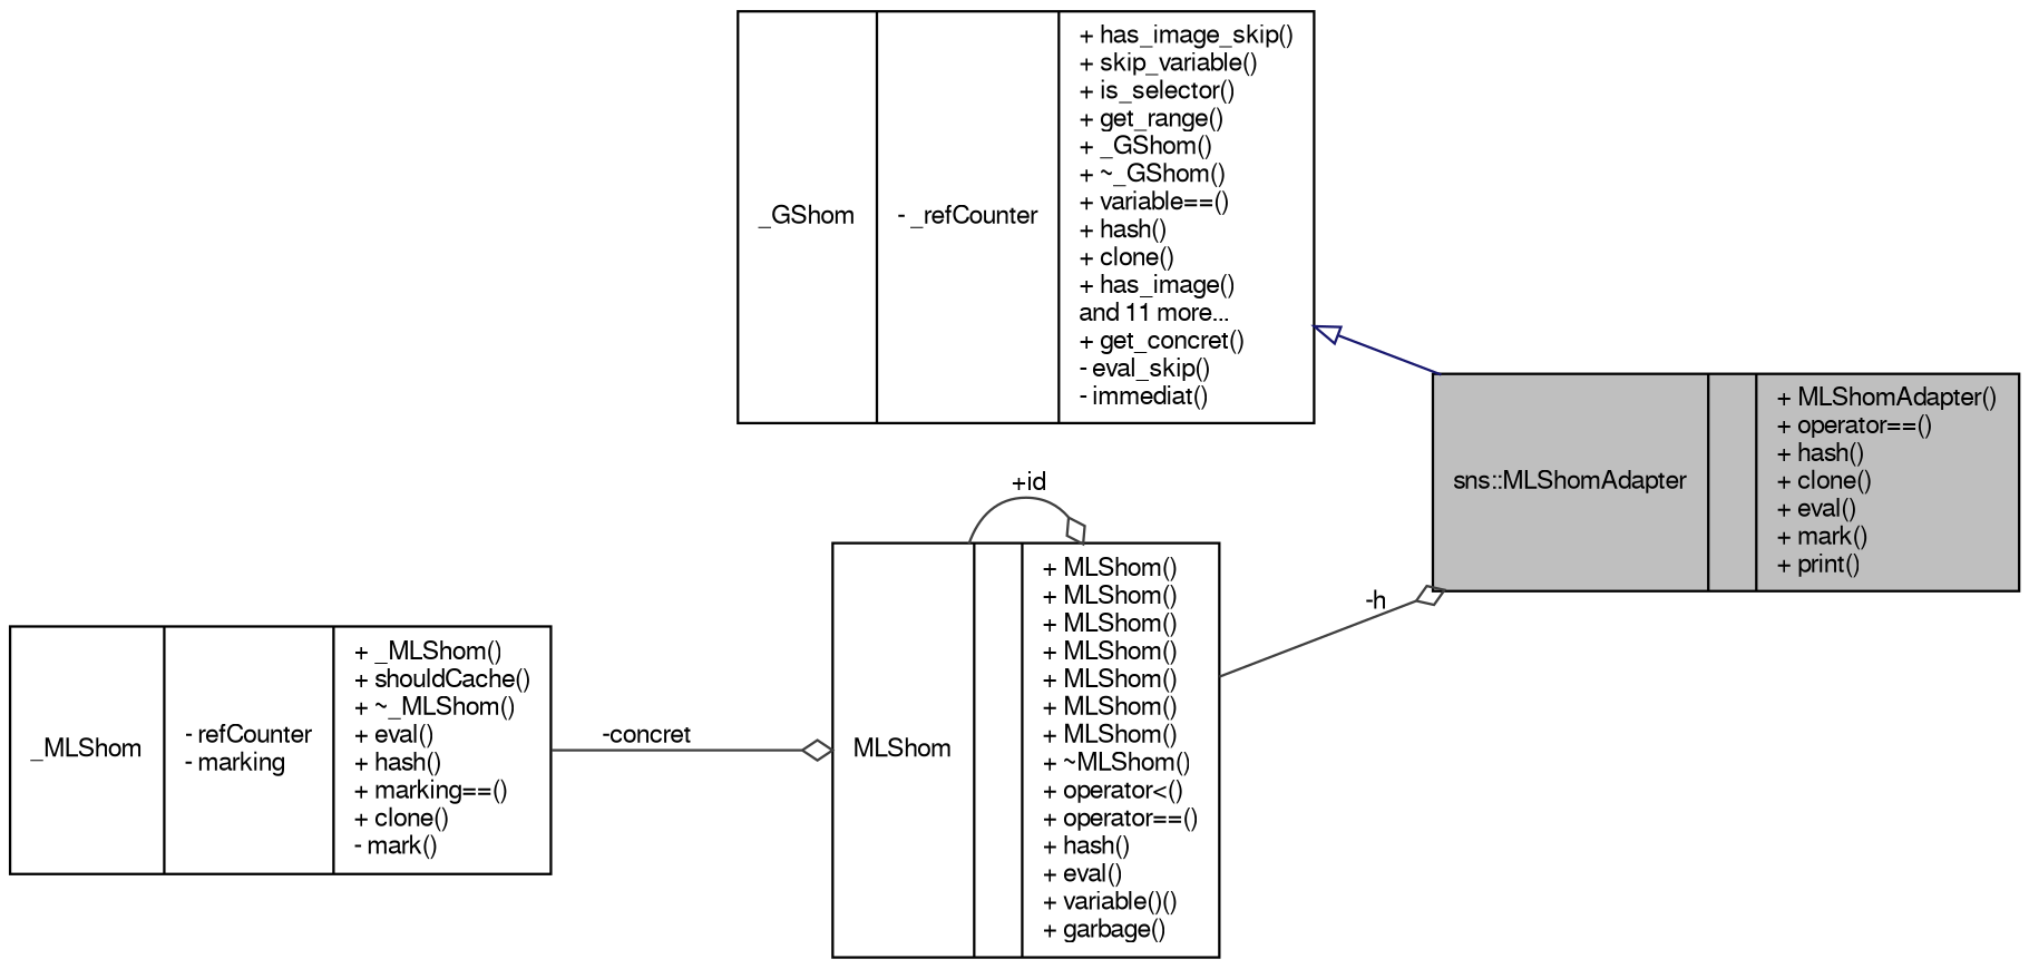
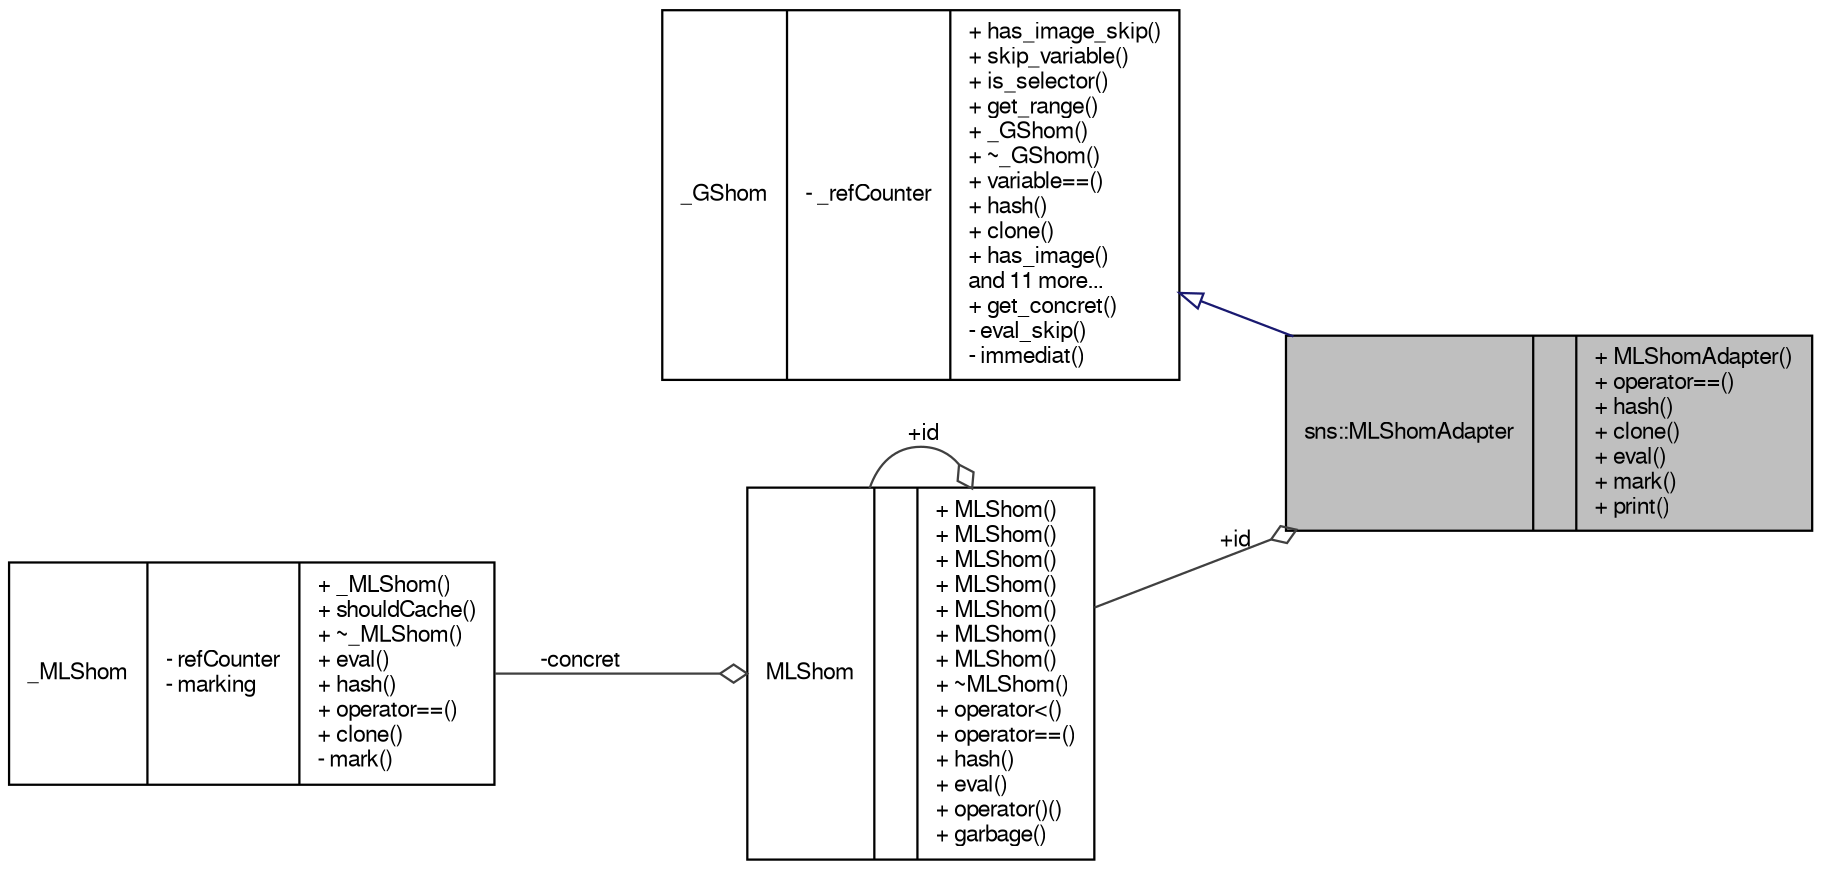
  digraph {
    rankdir=LR
    node [color=black fillcolor=white fontname=FreeSans fontsize=10 shape=record style=filled]
    edge [color=grey25 fontname=FreeSans fontsize=10 labelfontname=FreeSans labelfontsize=10 style=solid arrowhead=odiamond]
    n1 [fillcolor=grey75 fontcolor=black height=0.2 label="{sns::MLShomAdapter\n||+ MLShomAdapter()\l+ operator==()\l+ hash()\l+ clone()\l+ eval()\l+ mark()\l+ print()\l}" width=0.4]
    n2 [height=0.2 label="{_GShom\n|- _refCounter\l|+ has_image_skip()\l+ skip_variable()\l+ is_selector()\l+ get_range()\l+ _GShom()\l+ ~_GShom()\l+ variable==()\l+ hash()\l+ clone()\l+ has_image()\land 11 more...\l+ get_concret()\l- eval_skip()\l- immediat()\l}" width=0.4]
-   n3 [height=0.2 label="{MLShom\n||+ MLShom()\l+ MLShom()\l+ MLShom()\l+ MLShom()\l+ MLShom()\l+ MLShom()\l+ MLShom()\l+ ~MLShom()\l+ operator\<()\l+ operator==()\l+ hash()\l+ eval()\l+ variable()()\l+ garbage()\l}" width=0.4]
-   n4 [height=0.2 label="{_MLShom\n|- refCounter\l- marking\l|+ _MLShom()\l+ shouldCache()\l+ ~_MLShom()\l+ eval()\l+ hash()\l+ marking==()\l+ clone()\l- mark()\l}" width=0.4]
+   n3 [height=0.2 label="{MLShom\n||+ MLShom()\l+ MLShom()\l+ MLShom()\l+ MLShom()\l+ MLShom()\l+ MLShom()\l+ MLShom()\l+ ~MLShom()\l+ operator\<()\l+ operator==()\l+ hash()\l+ eval()\l+ operator()()\l+ garbage()\l}" width=0.4]
+   n4 [height=0.2 label="{_MLShom\n|- refCounter\l- marking\l|+ _MLShom()\l+ shouldCache()\l+ ~_MLShom()\l+ eval()\l+ hash()\l+ operator==()\l+ clone()\l- mark()\l}" width=0.4]
    n2 -> n1 [arrowtail=onormal color=midnightblue dir=back arrowhead=""]
-   n3 -> n1 [label=" -h"]
+   n3 -> n1 [label=" +id"]
    n3 -> n3 [label=" +id"]
    n4 -> n3 [label=" -concret"]
  }
